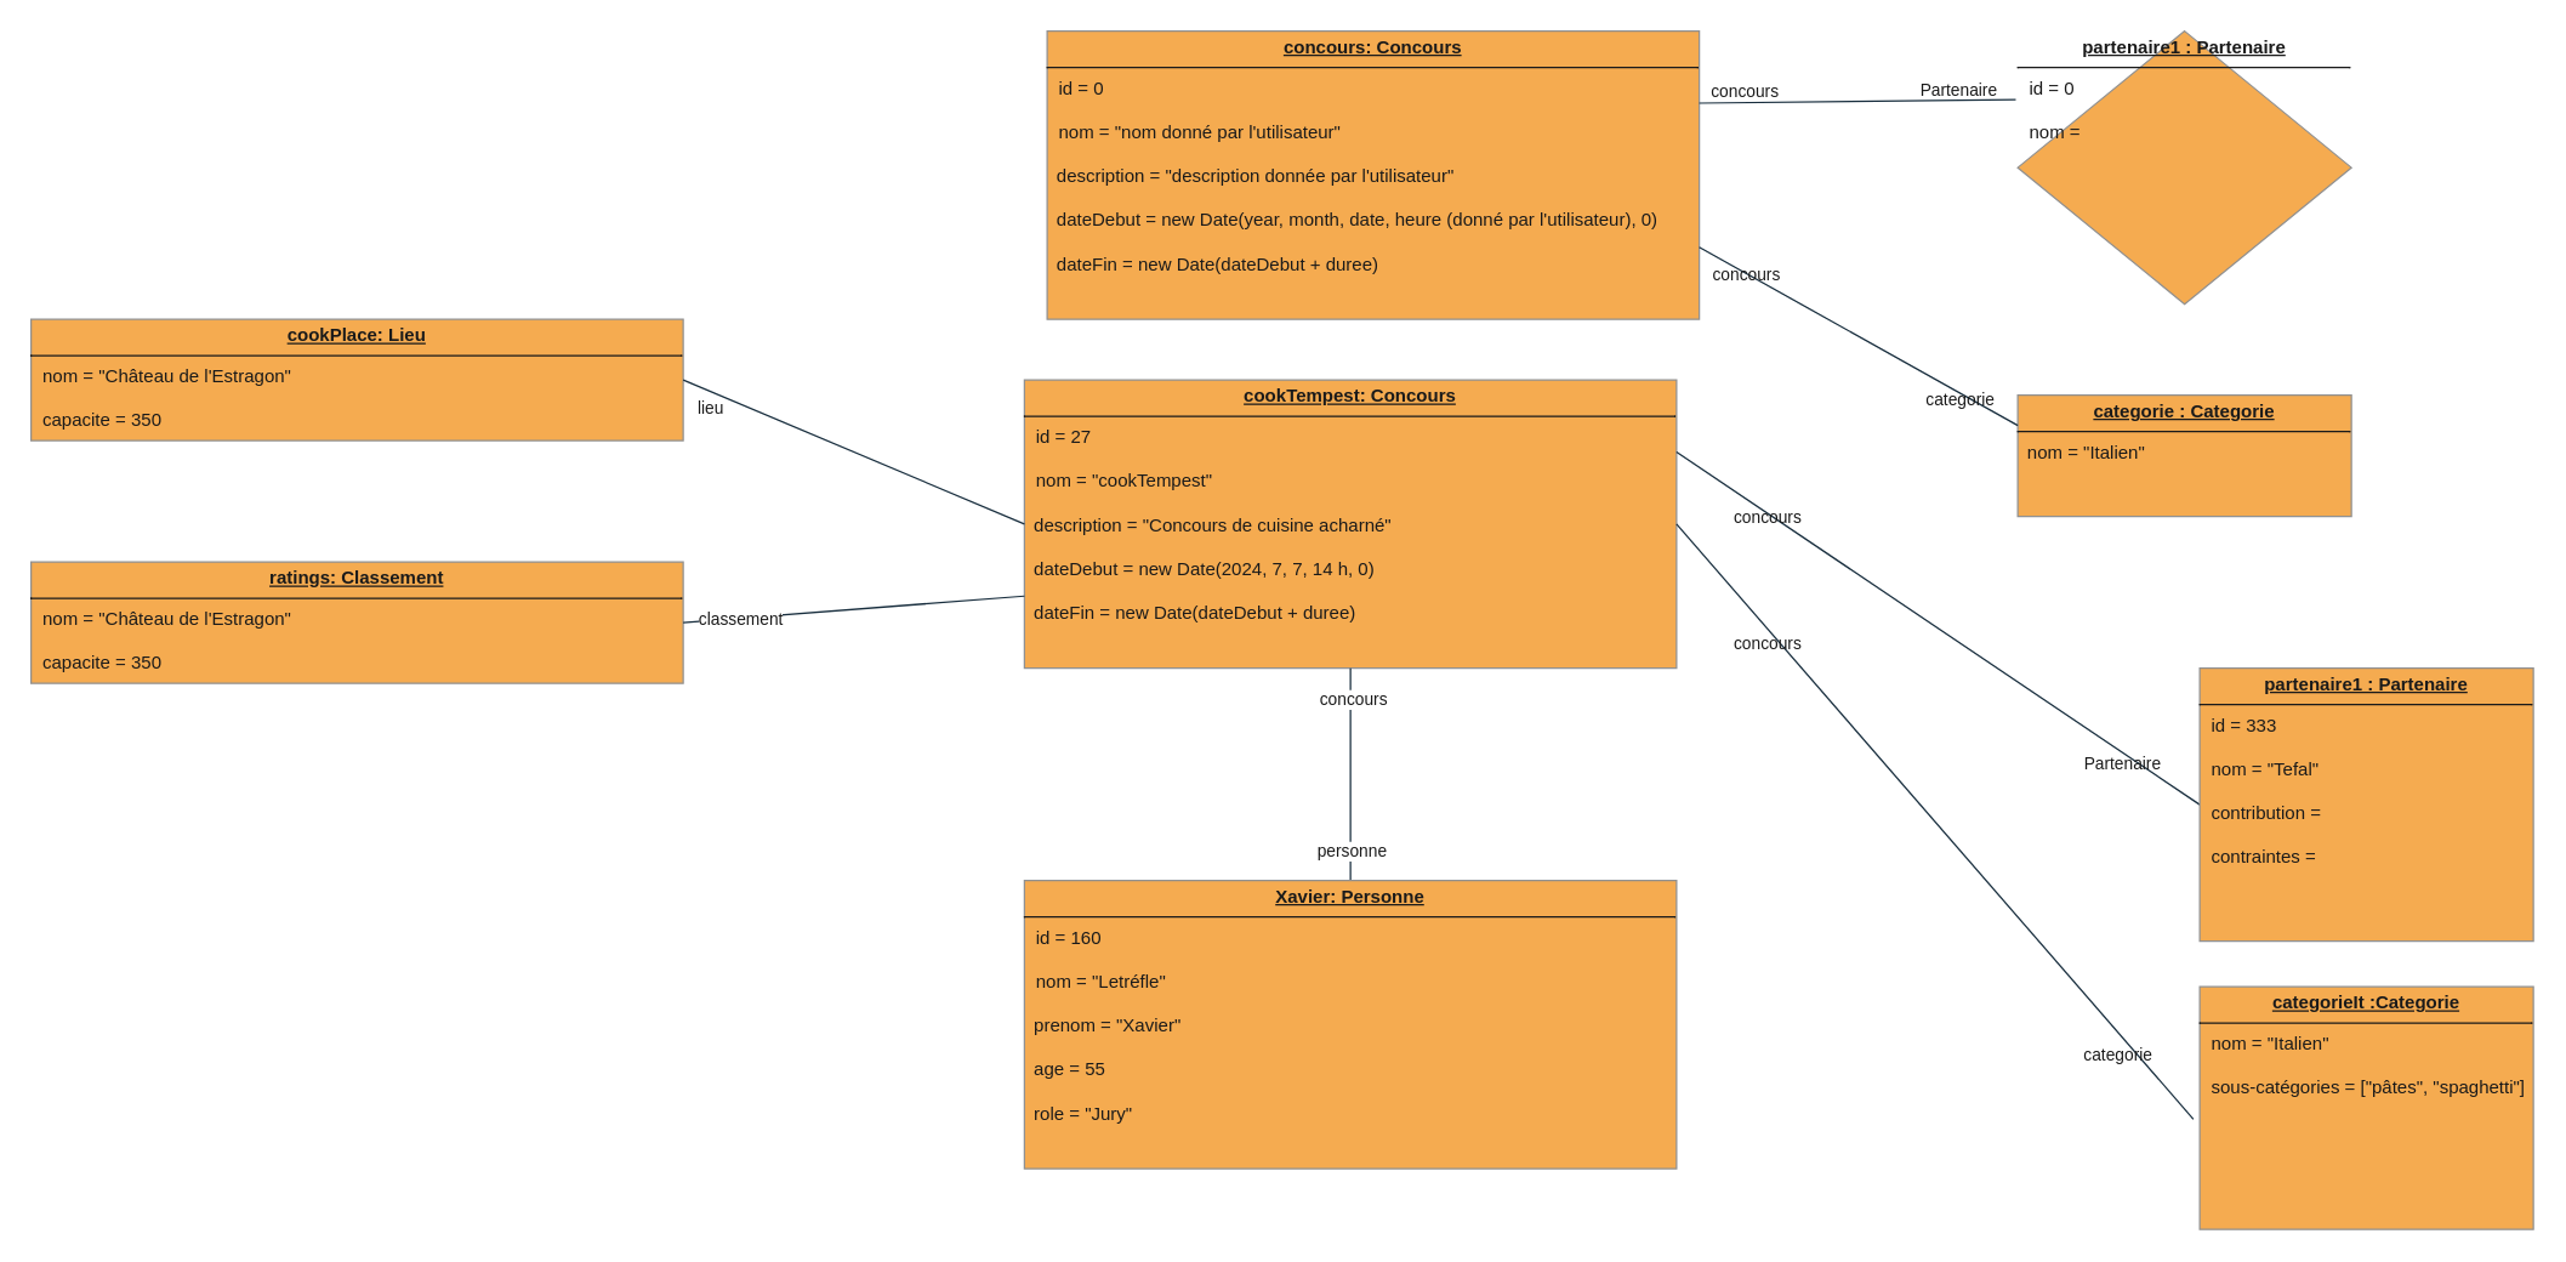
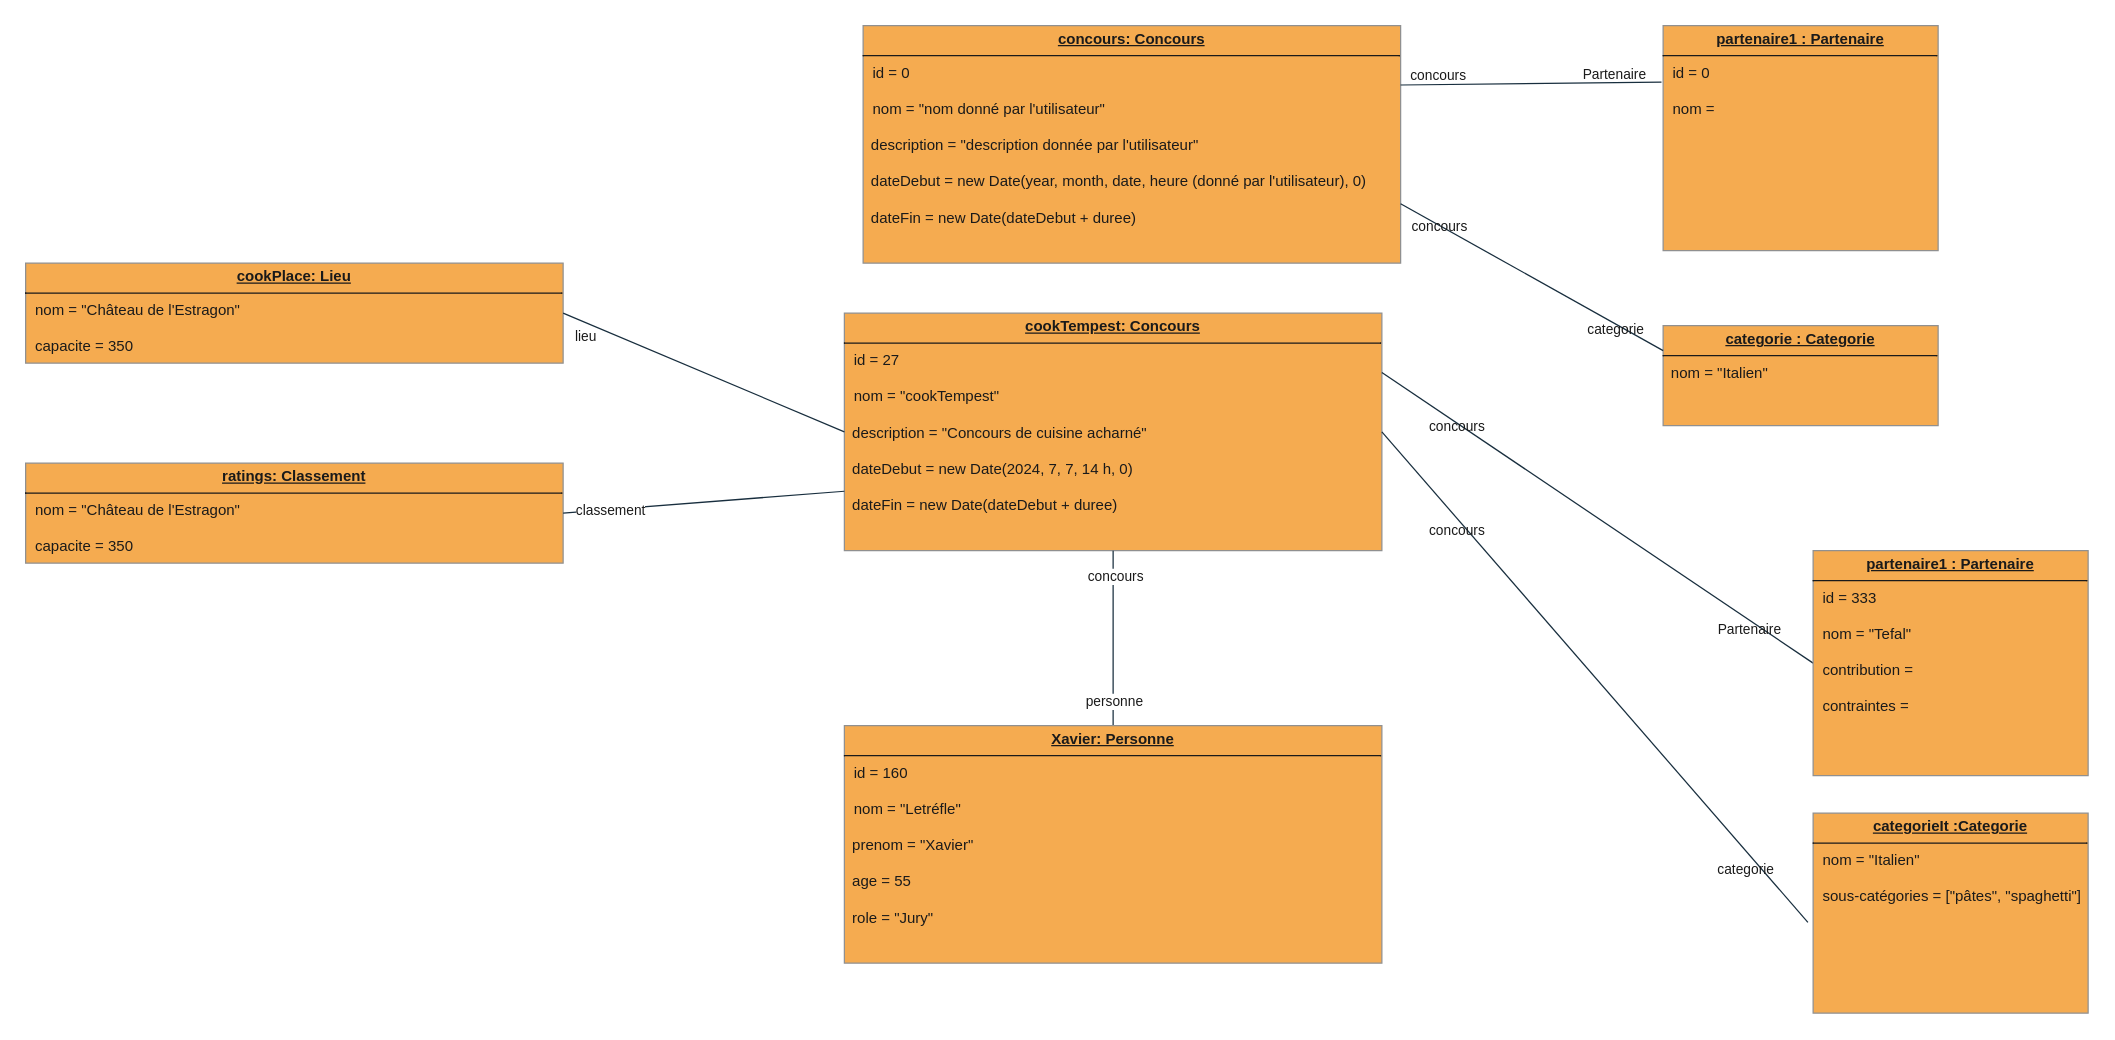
  <mxCell id="0" />
  <mxCell id="1" parent="0" />
  <mxCell id="2" value="&lt;p style=&quot;margin:0px;margin-top:4px;text-align:center;text-decoration:underline;&quot;&gt;&lt;b&gt;cookTempest: Concours&lt;br&gt;&lt;/b&gt;&lt;/p&gt;&lt;hr size=&quot;1&quot; style=&quot;border-style:solid;&quot;&gt;&lt;p style=&quot;margin:0px;margin-left:8px;&quot;&gt;id = 27&lt;/p&gt;&lt;p style=&quot;margin:0px;margin-left:8px;&quot;&gt;&lt;br&gt;&lt;/p&gt;&lt;p style=&quot;margin:0px;margin-left:8px;&quot;&gt;nom = &quot;cookTempest&quot;&lt;/p&gt;&lt;p style=&quot;margin:0px;margin-left:8px;&quot;&gt;&lt;br&gt;&lt;/p&gt;&lt;div&gt;&amp;nbsp; description = &quot;Concours de cuisine acharné&quot;&lt;/div&gt;&lt;div&gt;&lt;br&gt;&lt;/div&gt;&lt;div&gt;&amp;nbsp; dateDebut = new Date(2024, 7, 7, 14 h, 0)&lt;/div&gt;&lt;div&gt;&lt;br&gt;&lt;/div&gt;&lt;div&gt;&amp;nbsp; dateFin = new Date(dateDebut + duree)&lt;/div&gt;" style="verticalAlign=top;align=left;overflow=fill;html=1;whiteSpace=wrap;labelBackgroundColor=none;fillColor=#F5AB50;strokeColor=#909090;fontColor=#1A1A1A;" vertex="1" parent="1"><mxGeometry x="675" y="250" width="430" height="190" as="geometry" /></mxCell>
  <mxCell id="3" value="&lt;p style=&quot;margin:0px;margin-top:4px;text-align:center;text-decoration:underline;&quot;&gt;&lt;b&gt;concours: Concours&lt;br&gt;&lt;/b&gt;&lt;/p&gt;&lt;hr size=&quot;1&quot; style=&quot;border-style:solid;&quot;&gt;&lt;p style=&quot;margin:0px;margin-left:8px;&quot;&gt;id = 0&lt;/p&gt;&lt;p style=&quot;margin:0px;margin-left:8px;&quot;&gt;&lt;br&gt;&lt;/p&gt;&lt;p style=&quot;margin:0px;margin-left:8px;&quot;&gt;nom = &quot;nom donné par l'utilisateur&quot;&lt;/p&gt;&lt;p style=&quot;margin:0px;margin-left:8px;&quot;&gt;&lt;br&gt;&lt;/p&gt;&lt;div&gt;&amp;nbsp; description = &quot;description donnée par l'utilisateur&quot;&lt;/div&gt;&lt;div&gt;&lt;br&gt;&lt;/div&gt;&lt;div&gt;&amp;nbsp; dateDebut = new Date(year, month, date, heure (donné par l'utilisateur), 0)&lt;/div&gt;&lt;div&gt;&lt;br&gt;&lt;/div&gt;&lt;div&gt;&amp;nbsp; dateFin = new Date(dateDebut + duree)&lt;/div&gt;" style="verticalAlign=top;align=left;overflow=fill;html=1;whiteSpace=wrap;labelBackgroundColor=none;fillColor=#F5AB50;strokeColor=#909090;fontColor=#1A1A1A;" parent="1" vertex="1"><mxGeometry x="690" y="20" width="430" height="190" as="geometry" /></mxCell>
  <mxCell id="4" value="" style="endArrow=none;html=1;rounded=0;entryX=-0.006;entryY=0.251;entryDx=0;entryDy=0;exitX=1;exitY=0.25;exitDx=0;exitDy=0;entryPerimeter=0;labelBackgroundColor=none;strokeColor=#182E3E;fontColor=default;" parent="1" source="3" target="7" edge="1"><mxGeometry width="50" height="50" relative="1" as="geometry"><mxPoint x="1170" y="180" as="sourcePoint" /><mxPoint x="1370" y="67.5" as="targetPoint" /></mxGeometry></mxCell>
  <mxCell id="5" value="&lt;div&gt;Partenaire&lt;/div&gt;" style="edgeLabel;html=1;align=center;verticalAlign=middle;resizable=0;points=[];labelBackgroundColor=none;fontColor=#1A1A1A;" parent="4" vertex="1" connectable="0"><mxGeometry x="0.82" y="-1" relative="1" as="geometry"><mxPoint x="-19" y="-8" as="offset" /></mxGeometry></mxCell>
  <mxCell id="6" value="&lt;div&gt;concours&lt;/div&gt;" style="edgeLabel;html=1;align=center;verticalAlign=middle;resizable=0;points=[];labelBackgroundColor=none;fontColor=#1A1A1A;" parent="4" vertex="1" connectable="0"><mxGeometry x="-0.567" relative="1" as="geometry"><mxPoint x="-15" y="-7" as="offset" /></mxGeometry></mxCell>
- <mxCell id="7" value="&lt;p style=&quot;margin:0px;margin-top:4px;text-align:center;text-decoration:underline;&quot;&gt;&lt;b&gt;partenaire1 : Partenaire &lt;/b&gt;&lt;/p&gt;&lt;hr size=&quot;1&quot; style=&quot;border-style:solid;&quot;&gt;&lt;p style=&quot;margin:0px;margin-left:8px;&quot;&gt;id = 0&lt;/p&gt;&lt;p style=&quot;margin:0px;margin-left:8px;&quot;&gt;&lt;br&gt;&lt;/p&gt;&lt;p style=&quot;margin:0px;margin-left:8px;&quot;&gt;nom = &lt;br&gt;&lt;/p&gt;" style="rhombus;verticalAlign=top;align=left;overflow=fill;html=1;whiteSpace=wrap;labelBackgroundColor=none;fillColor=#F5AB50;strokeColor=#909090;fontColor=#1A1A1A;" parent="1" vertex="1"><mxGeometry x="1330" y="20" width="220" height="180" as="geometry" /></mxCell>
+ <mxCell id="7" value="&lt;p style=&quot;margin:0px;margin-top:4px;text-align:center;text-decoration:underline;&quot;&gt;&lt;b&gt;partenaire1 : Partenaire &lt;/b&gt;&lt;/p&gt;&lt;hr size=&quot;1&quot; style=&quot;border-style:solid;&quot;&gt;&lt;p style=&quot;margin:0px;margin-left:8px;&quot;&gt;id = 0&lt;/p&gt;&lt;p style=&quot;margin:0px;margin-left:8px;&quot;&gt;&lt;br&gt;&lt;/p&gt;&lt;p style=&quot;margin:0px;margin-left:8px;&quot;&gt;nom = &lt;br&gt;&lt;/p&gt;" style="verticalAlign=top;align=left;overflow=fill;html=1;whiteSpace=wrap;labelBackgroundColor=none;fillColor=#F5AB50;strokeColor=#909090;fontColor=#1A1A1A;" parent="1" vertex="1"><mxGeometry x="1330" y="20" width="220" height="180" as="geometry" /></mxCell>
  <mxCell id="8" value="&lt;p style=&quot;margin:0px;margin-top:4px;text-align:center;text-decoration:underline;&quot;&gt;&lt;b&gt;categorie : Categorie &lt;/b&gt;&lt;/p&gt;&lt;hr size=&quot;1&quot; style=&quot;border-style:solid;&quot;&gt;&amp;nbsp; nom = &quot;Italien&quot;" style="verticalAlign=top;align=left;overflow=fill;html=1;whiteSpace=wrap;labelBackgroundColor=none;fillColor=#F5AB50;strokeColor=#909090;fontColor=#1A1A1A;" parent="1" vertex="1"><mxGeometry x="1330" y="260" width="220" height="80" as="geometry" /></mxCell>
  <mxCell id="9" value="" style="endArrow=none;html=1;rounded=0;entryX=0;entryY=0.25;entryDx=0;entryDy=0;exitX=1;exitY=0.75;exitDx=0;exitDy=0;labelBackgroundColor=none;strokeColor=#182E3E;fontColor=default;" parent="1" source="3" target="8" edge="1"><mxGeometry width="50" height="50" relative="1" as="geometry"><mxPoint x="1130" y="220" as="sourcePoint" /><mxPoint x="1337" y="220" as="targetPoint" /></mxGeometry></mxCell>
  <mxCell id="10" value="categorie" style="edgeLabel;html=1;align=center;verticalAlign=middle;resizable=0;points=[];labelBackgroundColor=none;fontColor=#1A1A1A;" parent="9" vertex="1" connectable="0"><mxGeometry x="0.82" y="-1" relative="1" as="geometry"><mxPoint x="-19" y="-8" as="offset" /></mxGeometry></mxCell>
  <mxCell id="11" value="&lt;div&gt;concours&lt;/div&gt;" style="edgeLabel;html=1;align=center;verticalAlign=middle;resizable=0;points=[];labelBackgroundColor=none;fontColor=#1A1A1A;" parent="9" vertex="1" connectable="0"><mxGeometry x="-0.567" relative="1" as="geometry"><mxPoint x="-15" y="-7" as="offset" /></mxGeometry></mxCell>
  <mxCell id="12" value="" style="endArrow=none;html=1;rounded=0;exitX=1;exitY=0.5;exitDx=0;exitDy=0;entryX=-0.019;entryY=0.546;entryDx=0;entryDy=0;entryPerimeter=0;labelBackgroundColor=none;strokeColor=#182E3E;fontColor=default;" edge="1" parent="1" source="2" target="15"><mxGeometry width="50" height="50" relative="1" as="geometry"><mxPoint x="1150" y="490" as="sourcePoint" /><mxPoint x="1500" y="600" as="targetPoint" /></mxGeometry></mxCell>
  <mxCell id="13" value="categorie" style="edgeLabel;html=1;align=center;verticalAlign=middle;resizable=0;points=[];labelBackgroundColor=none;fontColor=#1A1A1A;" vertex="1" connectable="0" parent="12"><mxGeometry x="0.82" y="-1" relative="1" as="geometry"><mxPoint x="-19" y="-8" as="offset" /></mxGeometry></mxCell>
  <mxCell id="14" value="&lt;div&gt;concours&lt;/div&gt;" style="edgeLabel;html=1;align=center;verticalAlign=middle;resizable=0;points=[];labelBackgroundColor=none;fontColor=#1A1A1A;" vertex="1" connectable="0" parent="12"><mxGeometry x="-0.567" relative="1" as="geometry"><mxPoint x="-15" y="-7" as="offset" /></mxGeometry></mxCell>
  <mxCell id="15" value="&lt;p style=&quot;margin:0px;margin-top:4px;text-align:center;text-decoration:underline;&quot;&gt;&lt;b&gt;categorieIt :Categorie&lt;/b&gt;&lt;/p&gt;&lt;hr size=&quot;1&quot; style=&quot;border-style:solid;&quot;&gt;&lt;p style=&quot;margin:0px;margin-left:8px;&quot;&gt;&lt;span style=&quot;background-color: initial;&quot;&gt;nom = &quot;Italien&quot;&lt;/span&gt;&lt;br&gt;&lt;/p&gt;&lt;p style=&quot;margin:0px;margin-left:8px;&quot;&gt;&lt;span style=&quot;background-color: initial;&quot;&gt;&lt;br&gt;&lt;/span&gt;&lt;/p&gt;&lt;p style=&quot;margin:0px;margin-left:8px;&quot;&gt;&lt;span style=&quot;background-color: initial;&quot;&gt;sous-catégories = [&quot;pâtes&quot;, &quot;spaghetti&quot;]&lt;/span&gt;&lt;/p&gt;" style="verticalAlign=top;align=left;overflow=fill;html=1;whiteSpace=wrap;labelBackgroundColor=none;fillColor=#F5AB50;strokeColor=#909090;fontColor=#1A1A1A;" vertex="1" parent="1"><mxGeometry x="1450" y="650" width="220" height="160" as="geometry" /></mxCell>
  <mxCell id="16" value="" style="endArrow=none;html=1;rounded=0;exitX=1;exitY=0.25;exitDx=0;exitDy=0;entryX=0;entryY=0.5;entryDx=0;entryDy=0;labelBackgroundColor=none;strokeColor=#182E3E;fontColor=default;" edge="1" parent="1" source="2" target="19"><mxGeometry width="50" height="50" relative="1" as="geometry"><mxPoint x="1150" y="453" as="sourcePoint" /><mxPoint x="1380" y="438" as="targetPoint" /></mxGeometry></mxCell>
  <mxCell id="17" value="&lt;div&gt;Partenaire&lt;/div&gt;" style="edgeLabel;html=1;align=center;verticalAlign=middle;resizable=0;points=[];labelBackgroundColor=none;fontColor=#1A1A1A;" vertex="1" connectable="0" parent="16"><mxGeometry x="0.82" y="-1" relative="1" as="geometry"><mxPoint x="-20" y="-8" as="offset" /></mxGeometry></mxCell>
  <mxCell id="18" value="&lt;div&gt;concours&lt;/div&gt;" style="edgeLabel;html=1;align=center;verticalAlign=middle;resizable=0;points=[];labelBackgroundColor=none;fontColor=#1A1A1A;" vertex="1" connectable="0" parent="16"><mxGeometry x="-0.567" relative="1" as="geometry"><mxPoint x="-15" y="-7" as="offset" /></mxGeometry></mxCell>
  <mxCell id="19" value="&lt;p style=&quot;margin:0px;margin-top:4px;text-align:center;text-decoration:underline;&quot;&gt;&lt;b&gt;partenaire1 : Partenaire &lt;/b&gt;&lt;/p&gt;&lt;hr size=&quot;1&quot; style=&quot;border-style:solid;&quot;&gt;&lt;p style=&quot;margin:0px;margin-left:8px;&quot;&gt;id = 333&lt;/p&gt;&lt;p style=&quot;margin:0px;margin-left:8px;&quot;&gt;&lt;br&gt;&lt;/p&gt;&lt;p style=&quot;margin:0px;margin-left:8px;&quot;&gt;nom = &quot;Tefal&quot;&lt;br&gt;&lt;/p&gt;&lt;p style=&quot;margin:0px;margin-left:8px;&quot;&gt;&lt;br&gt;&lt;/p&gt;&lt;p style=&quot;margin:0px;margin-left:8px;&quot;&gt;contribution =&amp;nbsp;&lt;/p&gt;&lt;p style=&quot;margin:0px;margin-left:8px;&quot;&gt;&lt;br&gt;&lt;/p&gt;&lt;p style=&quot;margin:0px;margin-left:8px;&quot;&gt;contraintes =&amp;nbsp;&lt;/p&gt;" style="verticalAlign=top;align=left;overflow=fill;html=1;whiteSpace=wrap;labelBackgroundColor=none;fillColor=#F5AB50;strokeColor=#909090;fontColor=#1A1A1A;" vertex="1" parent="1"><mxGeometry x="1450" y="440" width="220" height="180" as="geometry" /></mxCell>
  <mxCell id="20" value="" style="endArrow=none;html=1;rounded=0;exitX=0.5;exitY=1;exitDx=0;exitDy=0;labelBackgroundColor=none;strokeColor=#182E3E;fontColor=default;entryX=0.5;entryY=0;entryDx=0;entryDy=0;" edge="1" parent="1" source="2" target="23"><mxGeometry width="50" height="50" relative="1" as="geometry"><mxPoint x="1160" y="700" as="sourcePoint" /><mxPoint x="890" y="840" as="targetPoint" /></mxGeometry></mxCell>
  <mxCell id="21" value="concours" style="edgeLabel;html=1;align=center;verticalAlign=middle;resizable=0;points=[];strokeColor=#909090;fontColor=#1A1A1A;fillColor=#F5AB50;" vertex="1" connectable="0" parent="20"><mxGeometry x="-0.717" y="1" relative="1" as="geometry"><mxPoint as="offset" /></mxGeometry></mxCell>
  <mxCell id="22" value="personne" style="edgeLabel;html=1;align=center;verticalAlign=middle;resizable=0;points=[];strokeColor=#909090;fontColor=#1A1A1A;fillColor=#F5AB50;" vertex="1" connectable="0" parent="20"><mxGeometry x="0.569" relative="1" as="geometry"><mxPoint y="10" as="offset" /></mxGeometry></mxCell>
  <mxCell id="23" value="&lt;p style=&quot;margin:0px;margin-top:4px;text-align:center;text-decoration:underline;&quot;&gt;&lt;b&gt;Xavier: Personne&lt;br&gt;&lt;/b&gt;&lt;/p&gt;&lt;hr size=&quot;1&quot; style=&quot;border-style:solid;&quot;&gt;&lt;p style=&quot;margin:0px;margin-left:8px;&quot;&gt;id = 160&lt;/p&gt;&lt;p style=&quot;margin:0px;margin-left:8px;&quot;&gt;&lt;br&gt;&lt;/p&gt;&lt;p style=&quot;margin:0px;margin-left:8px;&quot;&gt;nom = &quot;Letréfle&quot;&lt;/p&gt;&lt;p style=&quot;margin:0px;margin-left:8px;&quot;&gt;&lt;br&gt;&lt;/p&gt;&lt;div&gt;&amp;nbsp; prenom = &quot;Xavier&quot;&lt;/div&gt;&lt;div&gt;&lt;br&gt;&lt;/div&gt;&lt;div&gt;&amp;nbsp; age = 55&lt;/div&gt;&lt;div&gt;&lt;br&gt;&lt;/div&gt;&lt;div&gt;&amp;nbsp; role = &quot;Jury&quot;&lt;/div&gt;" style="verticalAlign=top;align=left;overflow=fill;html=1;whiteSpace=wrap;labelBackgroundColor=none;fillColor=#F5AB50;strokeColor=#909090;fontColor=#1A1A1A;" vertex="1" parent="1"><mxGeometry x="675" y="580" width="430" height="190" as="geometry" /></mxCell>
  <mxCell id="24" value="&lt;p style=&quot;margin:0px;margin-top:4px;text-align:center;text-decoration:underline;&quot;&gt;&lt;b&gt;cookPlace: Lieu&lt;br&gt;&lt;/b&gt;&lt;/p&gt;&lt;hr size=&quot;1&quot; style=&quot;border-style:solid;&quot;&gt;&lt;p style=&quot;margin:0px;margin-left:8px;&quot;&gt;nom = &quot;Château de l'Estragon&quot;&amp;nbsp;&lt;/p&gt;&lt;p style=&quot;margin:0px;margin-left:8px;&quot;&gt;&lt;br&gt;&lt;/p&gt;&lt;p style=&quot;margin:0px;margin-left:8px;&quot;&gt;capacite = 350&lt;/p&gt;" style="verticalAlign=top;align=left;overflow=fill;html=1;whiteSpace=wrap;labelBackgroundColor=none;fillColor=#F5AB50;strokeColor=#909090;fontColor=#1A1A1A;" vertex="1" parent="1"><mxGeometry x="20" y="210" width="430" height="80" as="geometry" /></mxCell>
  <mxCell id="25" value="&lt;p style=&quot;margin:0px;margin-top:4px;text-align:center;text-decoration:underline;&quot;&gt;&lt;b&gt;ratings: Classement&lt;br&gt;&lt;/b&gt;&lt;/p&gt;&lt;hr size=&quot;1&quot; style=&quot;border-style:solid;&quot;&gt;&lt;p style=&quot;margin:0px;margin-left:8px;&quot;&gt;nom = &quot;Château de l'Estragon&quot;&amp;nbsp;&lt;/p&gt;&lt;p style=&quot;margin:0px;margin-left:8px;&quot;&gt;&lt;br&gt;&lt;/p&gt;&lt;p style=&quot;margin:0px;margin-left:8px;&quot;&gt;capacite = 350&lt;/p&gt;" style="verticalAlign=top;align=left;overflow=fill;html=1;whiteSpace=wrap;labelBackgroundColor=none;fillColor=#F5AB50;strokeColor=#909090;fontColor=#1A1A1A;" vertex="1" parent="1"><mxGeometry x="20" y="370" width="430" height="80" as="geometry" /></mxCell>
  <mxCell id="26" value="" style="endArrow=none;html=1;rounded=0;strokeColor=#182E3E;fontColor=#1A1A1A;entryX=0;entryY=0.5;entryDx=0;entryDy=0;exitX=1;exitY=0.5;exitDx=0;exitDy=0;" edge="1" parent="1" source="24" target="2"><mxGeometry width="50" height="50" relative="1" as="geometry"><mxPoint x="470" y="390" as="sourcePoint" /><mxPoint x="520" y="340" as="targetPoint" /></mxGeometry></mxCell>
  <mxCell id="27" value="lieu" style="edgeLabel;html=1;align=center;verticalAlign=middle;resizable=0;points=[];strokeColor=#909090;fontColor=#1A1A1A;fillColor=#F5AB50;" vertex="1" connectable="0" parent="26"><mxGeometry x="-0.552" relative="1" as="geometry"><mxPoint x="-33" y="-3" as="offset" /></mxGeometry></mxCell>
  <mxCell id="28" value="" style="endArrow=none;html=1;rounded=0;strokeColor=#182E3E;fontColor=#1A1A1A;entryX=0;entryY=0.75;entryDx=0;entryDy=0;exitX=1;exitY=0.5;exitDx=0;exitDy=0;" edge="1" parent="1" source="25" target="2"><mxGeometry width="50" height="50" relative="1" as="geometry"><mxPoint x="470" y="390" as="sourcePoint" /><mxPoint x="520" y="340" as="targetPoint" /></mxGeometry></mxCell>
  <mxCell id="29" value="classement" style="edgeLabel;html=1;align=center;verticalAlign=middle;resizable=0;points=[];strokeColor=#909090;fontColor=#1A1A1A;fillColor=#F5AB50;" vertex="1" connectable="0" parent="28"><mxGeometry x="-0.668" y="-2" relative="1" as="geometry"><mxPoint y="-2" as="offset" /></mxGeometry></mxCell>
